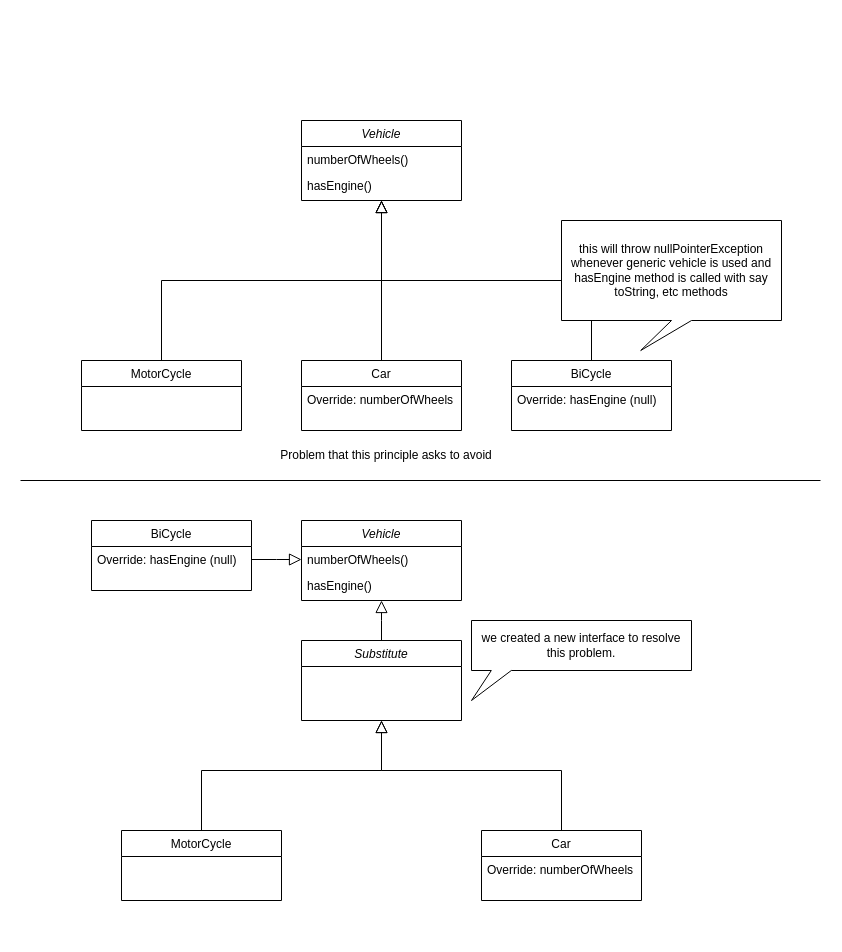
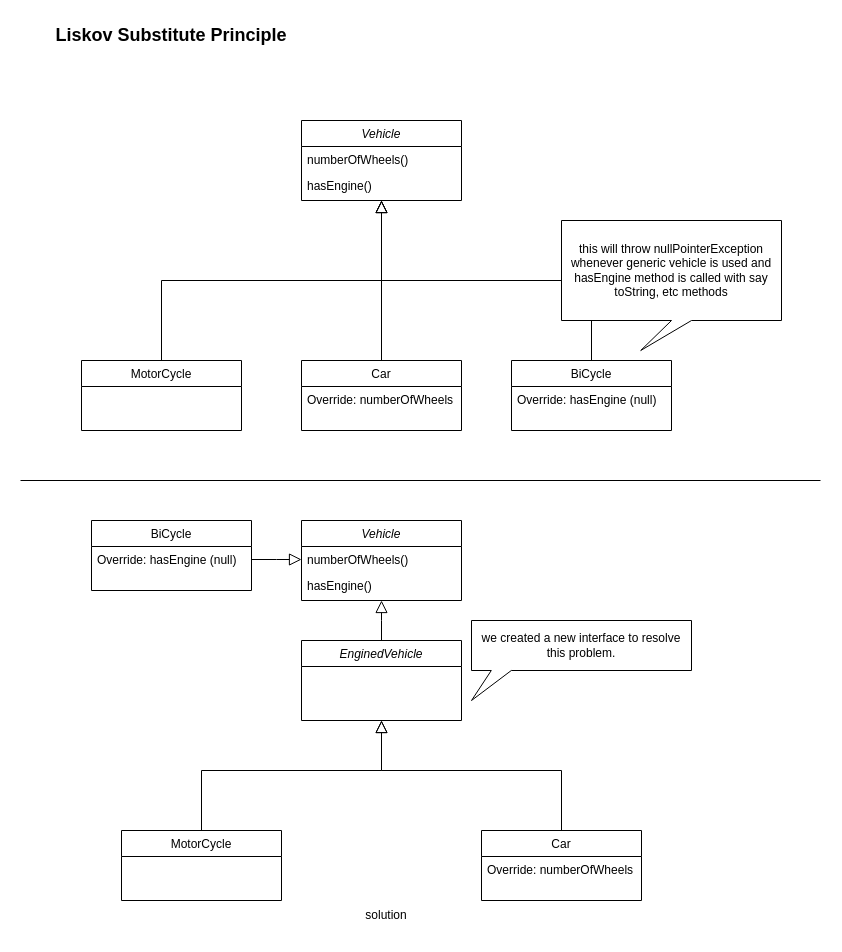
  <mxCell id="0" />
  <mxCell id="1" parent="0" />
  <mxCell id="2" value="Vehicle" style="swimlane;fontStyle=2;align=center;verticalAlign=top;childLayout=stackLayout;horizontal=1;startSize=26;horizontalStack=0;resizeParent=1;resizeLast=0;collapsible=1;marginBottom=0;rounded=0;shadow=0;strokeWidth=1;" parent="1" vertex="1"><mxGeometry x="301" y="120" width="160" height="80" as="geometry"><mxRectangle x="230" y="140" width="160" height="26" as="alternateBounds" /></mxGeometry></mxCell>
  <mxCell id="3" value="numberOfWheels()" style="text;align=left;verticalAlign=top;spacingLeft=4;spacingRight=4;overflow=hidden;rotatable=0;points=[[0,0.5],[1,0.5]];portConstraint=eastwest;" parent="2" vertex="1"><mxGeometry y="26" width="160" height="26" as="geometry" /></mxCell>
  <mxCell id="4" value="hasEngine()" style="text;align=left;verticalAlign=top;spacingLeft=4;spacingRight=4;overflow=hidden;rotatable=0;points=[[0,0.5],[1,0.5]];portConstraint=eastwest;" vertex="1" parent="2"><mxGeometry y="52" width="160" height="26" as="geometry" /></mxCell>
  <mxCell id="5" value="MotorCycle" style="swimlane;fontStyle=0;align=center;verticalAlign=top;childLayout=stackLayout;horizontal=1;startSize=26;horizontalStack=0;resizeParent=1;resizeLast=0;collapsible=1;marginBottom=0;rounded=0;shadow=0;strokeWidth=1;" parent="1" vertex="1"><mxGeometry x="81" y="360" width="160" height="70" as="geometry"><mxRectangle x="130" y="380" width="160" height="26" as="alternateBounds" /></mxGeometry></mxCell>
  <mxCell id="6" value="" style="endArrow=block;endSize=10;endFill=0;shadow=0;strokeWidth=1;rounded=0;edgeStyle=elbowEdgeStyle;elbow=vertical;" parent="1" source="5" target="2" edge="1"><mxGeometry width="160" relative="1" as="geometry"><mxPoint x="161" y="203" as="sourcePoint" /><mxPoint x="161" y="203" as="targetPoint" /></mxGeometry></mxCell>
  <mxCell id="7" value="BiCycle" style="swimlane;fontStyle=0;align=center;verticalAlign=top;childLayout=stackLayout;horizontal=1;startSize=26;horizontalStack=0;resizeParent=1;resizeLast=0;collapsible=1;marginBottom=0;rounded=0;shadow=0;strokeWidth=1;" parent="1" vertex="1"><mxGeometry x="511" y="360" width="160" height="70" as="geometry"><mxRectangle x="340" y="380" width="170" height="26" as="alternateBounds" /></mxGeometry></mxCell>
  <mxCell id="8" value="Override: hasEngine (null)" style="text;align=left;verticalAlign=top;spacingLeft=4;spacingRight=4;overflow=hidden;rotatable=0;points=[[0,0.5],[1,0.5]];portConstraint=eastwest;" parent="7" vertex="1"><mxGeometry y="26" width="160" height="26" as="geometry" /></mxCell>
  <mxCell id="9" value="" style="endArrow=block;endSize=10;endFill=0;shadow=0;strokeWidth=1;rounded=0;edgeStyle=elbowEdgeStyle;elbow=vertical;" parent="1" source="7" target="2" edge="1"><mxGeometry width="160" relative="1" as="geometry"><mxPoint x="171" y="373" as="sourcePoint" /><mxPoint x="271" y="271" as="targetPoint" /></mxGeometry></mxCell>
  <mxCell id="10" value="Car" style="swimlane;fontStyle=0;align=center;verticalAlign=top;childLayout=stackLayout;horizontal=1;startSize=26;horizontalStack=0;resizeParent=1;resizeLast=0;collapsible=1;marginBottom=0;rounded=0;shadow=0;strokeWidth=1;" vertex="1" parent="1"><mxGeometry x="301" y="360" width="160" height="70" as="geometry"><mxRectangle x="340" y="380" width="170" height="26" as="alternateBounds" /></mxGeometry></mxCell>
  <mxCell id="11" value="Override: numberOfWheels" style="text;align=left;verticalAlign=top;spacingLeft=4;spacingRight=4;overflow=hidden;rotatable=0;points=[[0,0.5],[1,0.5]];portConstraint=eastwest;" vertex="1" parent="10"><mxGeometry y="26" width="160" height="26" as="geometry" /></mxCell>
  <mxCell id="12" value="" style="endArrow=block;endSize=10;endFill=0;shadow=0;strokeWidth=1;rounded=0;edgeStyle=elbowEdgeStyle;elbow=vertical;exitX=0.5;exitY=0;exitDx=0;exitDy=0;" edge="1" parent="1" source="10"><mxGeometry width="160" relative="1" as="geometry"><mxPoint x="585" y="370" as="sourcePoint" /><mxPoint x="381" y="200" as="targetPoint" /><Array as="points"><mxPoint x="375" y="230" /></Array></mxGeometry></mxCell>
  <mxCell id="13" value="this will throw nullPointerException whenever generic vehicle is used and hasEngine method is called with say toString, etc methods" style="shape=callout;whiteSpace=wrap;html=1;perimeter=calloutPerimeter;position2=0.36;" vertex="1" parent="1"><mxGeometry x="561" y="220" width="220" height="130" as="geometry" /></mxCell>
- <mxCell id="15" value="Problem that this principle asks to avoid" style="text;html=1;strokeColor=none;fillColor=none;align=center;verticalAlign=middle;whiteSpace=wrap;rounded=0;" vertex="1" parent="1"><mxGeometry x="251" y="440" width="270" height="30" as="geometry" /></mxCell>
+ <mxCell id="14" value="&lt;b&gt;&lt;font style=&quot;font-size: 18px;&quot;&gt;Liskov Substitute Principle&lt;/font&gt;&lt;/b&gt;" style="text;html=1;strokeColor=none;fillColor=none;align=center;verticalAlign=middle;whiteSpace=wrap;rounded=0;" vertex="1" parent="1"><mxGeometry x="31" y="20" width="280" height="30" as="geometry" /></mxCell>
  <mxCell id="16" value="Vehicle" style="swimlane;fontStyle=2;align=center;verticalAlign=top;childLayout=stackLayout;horizontal=1;startSize=26;horizontalStack=0;resizeParent=1;resizeLast=0;collapsible=1;marginBottom=0;rounded=0;shadow=0;strokeWidth=1;" vertex="1" parent="1"><mxGeometry x="301" y="520" width="160" height="80" as="geometry"><mxRectangle x="230" y="140" width="160" height="26" as="alternateBounds" /></mxGeometry></mxCell>
  <mxCell id="17" value="numberOfWheels()" style="text;align=left;verticalAlign=top;spacingLeft=4;spacingRight=4;overflow=hidden;rotatable=0;points=[[0,0.5],[1,0.5]];portConstraint=eastwest;" vertex="1" parent="16"><mxGeometry y="26" width="160" height="26" as="geometry" /></mxCell>
  <mxCell id="18" value="hasEngine()" style="text;align=left;verticalAlign=top;spacingLeft=4;spacingRight=4;overflow=hidden;rotatable=0;points=[[0,0.5],[1,0.5]];portConstraint=eastwest;" vertex="1" parent="16"><mxGeometry y="52" width="160" height="26" as="geometry" /></mxCell>
  <mxCell id="19" value="MotorCycle" style="swimlane;fontStyle=0;align=center;verticalAlign=top;childLayout=stackLayout;horizontal=1;startSize=26;horizontalStack=0;resizeParent=1;resizeLast=0;collapsible=1;marginBottom=0;rounded=0;shadow=0;strokeWidth=1;" vertex="1" parent="1"><mxGeometry x="121" y="830" width="160" height="70" as="geometry"><mxRectangle x="130" y="380" width="160" height="26" as="alternateBounds" /></mxGeometry></mxCell>
  <mxCell id="20" value="" style="endArrow=block;endSize=10;endFill=0;shadow=0;strokeWidth=1;rounded=0;edgeStyle=elbowEdgeStyle;elbow=vertical;entryX=0.5;entryY=1;entryDx=0;entryDy=0;exitX=0.5;exitY=0;exitDx=0;exitDy=0;" edge="1" parent="1" source="19" target="28"><mxGeometry width="160" relative="1" as="geometry"><mxPoint x="161" y="603" as="sourcePoint" /><mxPoint x="161" y="603" as="targetPoint" /><Array as="points"><mxPoint x="271" y="770" /></Array></mxGeometry></mxCell>
  <mxCell id="21" value="BiCycle" style="swimlane;fontStyle=0;align=center;verticalAlign=top;childLayout=stackLayout;horizontal=1;startSize=26;horizontalStack=0;resizeParent=1;resizeLast=0;collapsible=1;marginBottom=0;rounded=0;shadow=0;strokeWidth=1;" vertex="1" parent="1"><mxGeometry x="91" y="520" width="160" height="70" as="geometry"><mxRectangle x="340" y="380" width="170" height="26" as="alternateBounds" /></mxGeometry></mxCell>
  <mxCell id="22" value="Override: hasEngine (null)" style="text;align=left;verticalAlign=top;spacingLeft=4;spacingRight=4;overflow=hidden;rotatable=0;points=[[0,0.5],[1,0.5]];portConstraint=eastwest;" vertex="1" parent="21"><mxGeometry y="26" width="160" height="26" as="geometry" /></mxCell>
  <mxCell id="23" value="" style="endArrow=block;endSize=10;endFill=0;shadow=0;strokeWidth=1;rounded=0;edgeStyle=elbowEdgeStyle;elbow=vertical;entryX=0;entryY=0.5;entryDx=0;entryDy=0;" edge="1" parent="1" source="21" target="17"><mxGeometry width="160" relative="1" as="geometry"><mxPoint x="171" y="773" as="sourcePoint" /><mxPoint x="271" y="671" as="targetPoint" /><Array as="points" /></mxGeometry></mxCell>
  <mxCell id="24" value="Car" style="swimlane;fontStyle=0;align=center;verticalAlign=top;childLayout=stackLayout;horizontal=1;startSize=26;horizontalStack=0;resizeParent=1;resizeLast=0;collapsible=1;marginBottom=0;rounded=0;shadow=0;strokeWidth=1;" vertex="1" parent="1"><mxGeometry x="481" y="830" width="160" height="70" as="geometry"><mxRectangle x="340" y="380" width="170" height="26" as="alternateBounds" /></mxGeometry></mxCell>
  <mxCell id="25" value="Override: numberOfWheels" style="text;align=left;verticalAlign=top;spacingLeft=4;spacingRight=4;overflow=hidden;rotatable=0;points=[[0,0.5],[1,0.5]];portConstraint=eastwest;" vertex="1" parent="24"><mxGeometry y="26" width="160" height="26" as="geometry" /></mxCell>
  <mxCell id="26" value="" style="endArrow=block;endSize=10;endFill=0;shadow=0;strokeWidth=1;rounded=0;edgeStyle=elbowEdgeStyle;elbow=vertical;exitX=0.5;exitY=0;exitDx=0;exitDy=0;entryX=0.5;entryY=1;entryDx=0;entryDy=0;" edge="1" parent="1" source="24" target="28"><mxGeometry width="160" relative="1" as="geometry"><mxPoint x="585" y="770" as="sourcePoint" /><mxPoint x="381" y="600" as="targetPoint" /><Array as="points"><mxPoint x="471" y="770" /></Array></mxGeometry></mxCell>
- <mxCell id="28" value="Substitute" style="swimlane;fontStyle=2;align=center;verticalAlign=top;childLayout=stackLayout;horizontal=1;startSize=26;horizontalStack=0;resizeParent=1;resizeLast=0;collapsible=1;marginBottom=0;rounded=0;shadow=0;strokeWidth=1;" vertex="1" parent="1"><mxGeometry x="301" y="640" width="160" height="80" as="geometry"><mxRectangle x="230" y="140" width="160" height="26" as="alternateBounds" /></mxGeometry></mxCell>
+ <mxCell id="27" value="solution" style="text;html=1;strokeColor=none;fillColor=none;align=center;verticalAlign=middle;whiteSpace=wrap;rounded=0;" vertex="1" parent="1"><mxGeometry x="251" y="900" width="270" height="30" as="geometry" /></mxCell>
+ <mxCell id="28" value="EnginedVehicle" style="swimlane;fontStyle=2;align=center;verticalAlign=top;childLayout=stackLayout;horizontal=1;startSize=26;horizontalStack=0;resizeParent=1;resizeLast=0;collapsible=1;marginBottom=0;rounded=0;shadow=0;strokeWidth=1;" vertex="1" parent="1"><mxGeometry x="301" y="640" width="160" height="80" as="geometry"><mxRectangle x="230" y="140" width="160" height="26" as="alternateBounds" /></mxGeometry></mxCell>
  <mxCell id="29" value="" style="endArrow=block;endSize=10;endFill=0;shadow=0;strokeWidth=1;rounded=0;edgeStyle=elbowEdgeStyle;elbow=vertical;entryX=0.5;entryY=1;entryDx=0;entryDy=0;" edge="1" parent="1" target="16"><mxGeometry width="160" relative="1" as="geometry"><mxPoint x="381" y="640" as="sourcePoint" /><mxPoint x="391" y="610" as="targetPoint" /><Array as="points" /></mxGeometry></mxCell>
  <mxCell id="30" value="we created a new interface to resolve this problem." style="shape=callout;whiteSpace=wrap;html=1;perimeter=calloutPerimeter;position2=0;size=30;position=0.09;base=20;" vertex="1" parent="1"><mxGeometry x="471" y="620" width="220" height="80" as="geometry" /></mxCell>
  <mxCell id="31" value="" style="endArrow=none;html=1;rounded=0;" edge="1" parent="1"><mxGeometry width="50" height="50" relative="1" as="geometry"><mxPoint x="20" y="480" as="sourcePoint" /><mxPoint x="820" y="480" as="targetPoint" /></mxGeometry></mxCell>
